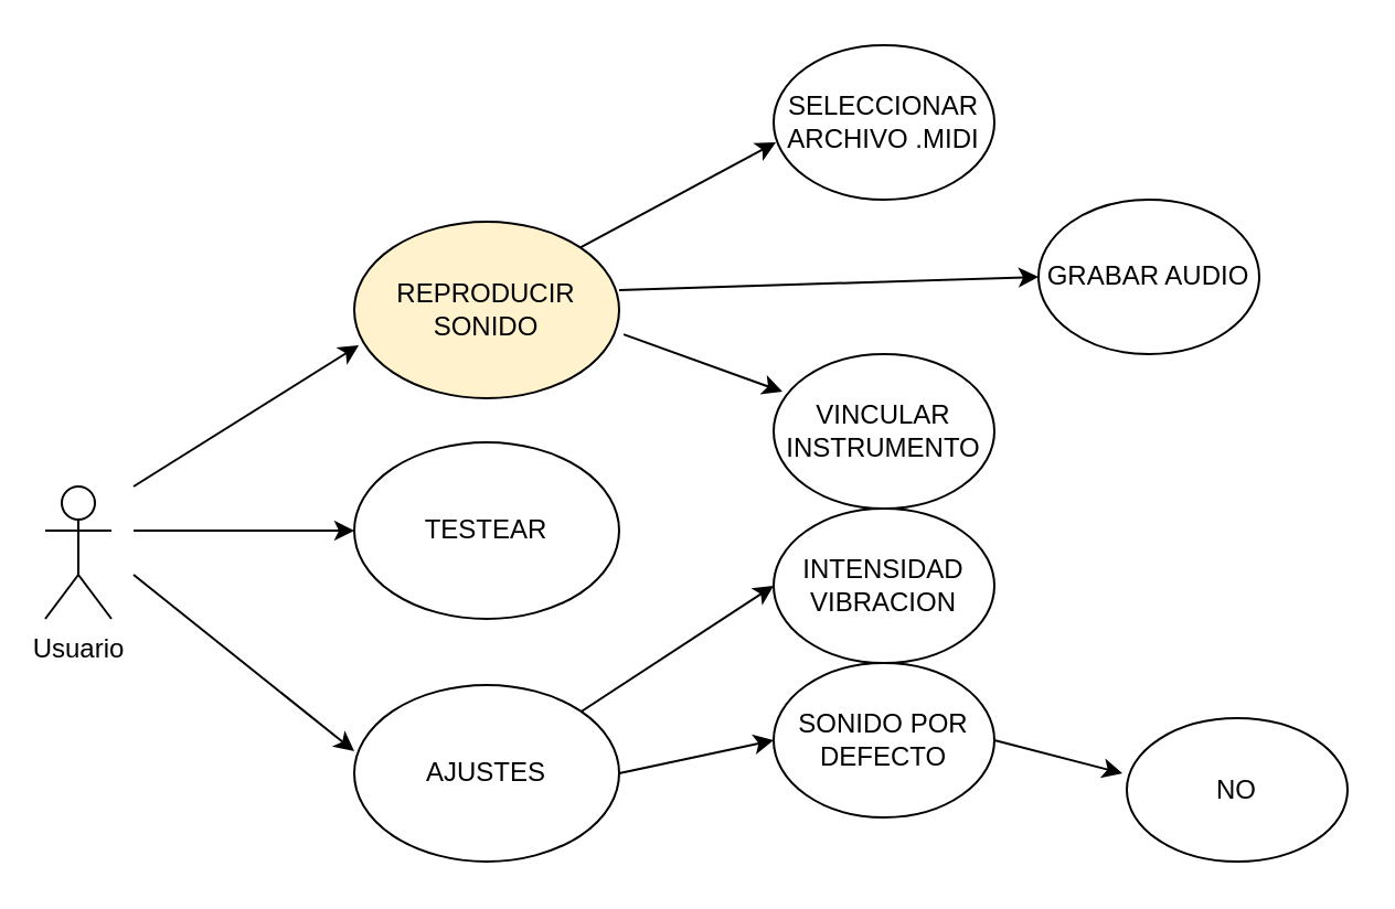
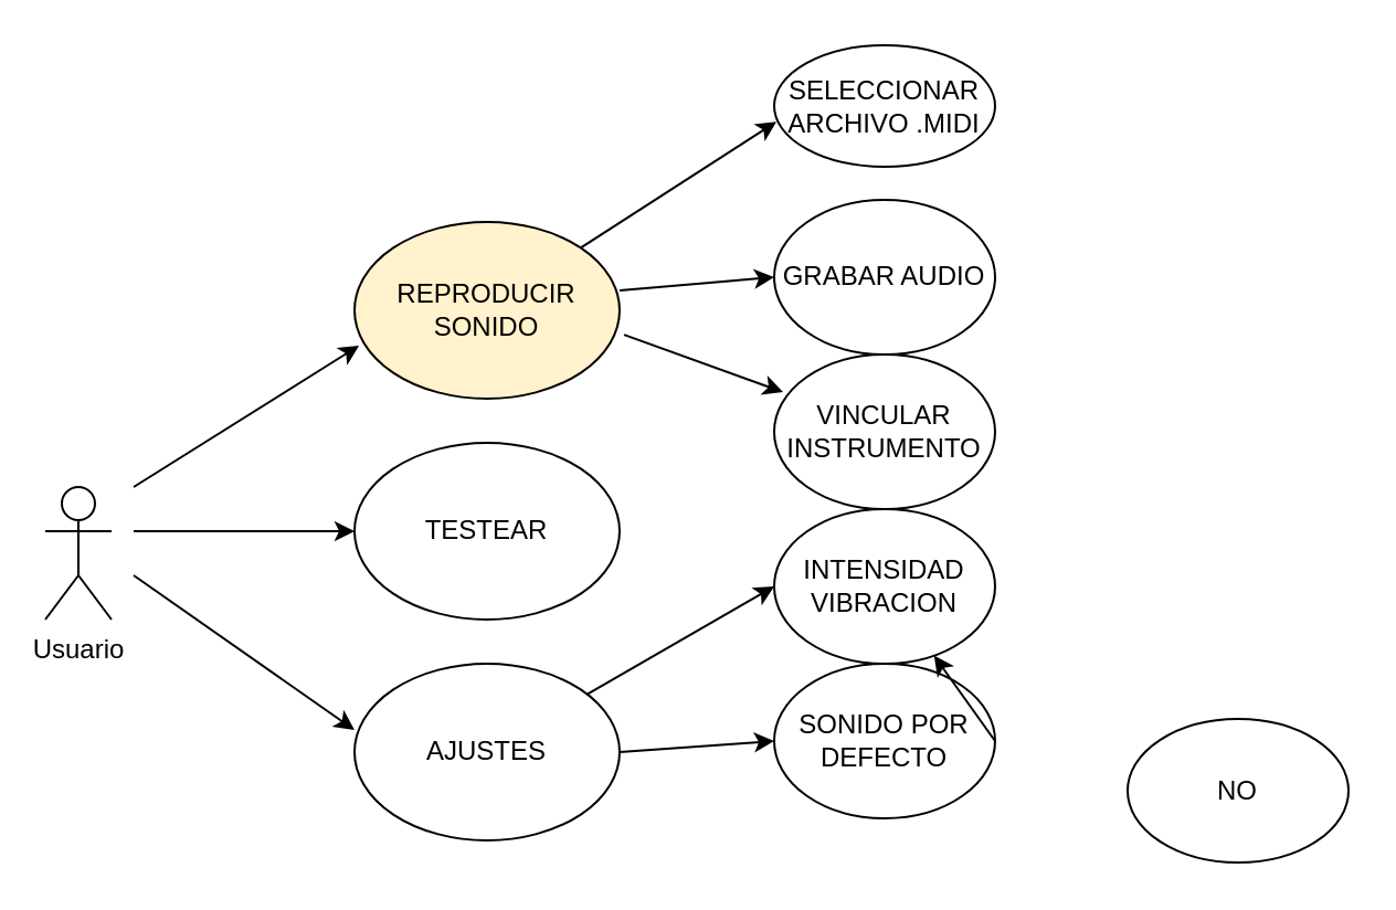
  <mxCell id="0" />
  <mxCell id="1" parent="0" />
  <mxCell id="2" value="Usuario" style="shape=umlActor;verticalLabelPosition=bottom;labelBackgroundColor=#ffffff;verticalAlign=top;html=1;outlineConnect=0;" vertex="1" parent="1"><mxGeometry x="20" y="220" width="30" height="60" as="geometry" /></mxCell>
  <mxCell id="3" value="REPRODUCIR SONIDO" style="ellipse;whiteSpace=wrap;html=1;fillColor=#fff2cc;" vertex="1" parent="1"><mxGeometry x="160" y="100" width="120" height="80" as="geometry" /></mxCell>
  <mxCell id="4" value="TESTEAR" style="ellipse;whiteSpace=wrap;html=1;" vertex="1" parent="1"><mxGeometry x="160" y="200" width="120" height="80" as="geometry" /></mxCell>
- <mxCell id="5" value="AJUSTES" style="ellipse;whiteSpace=wrap;html=1;" vertex="1" parent="1"><mxGeometry x="160" y="310" width="120" height="80" as="geometry" /></mxCell>
- <mxCell id="6" value="SELECCIONAR ARCHIVO .MIDI" style="ellipse;whiteSpace=wrap;html=1;" vertex="1" parent="1"><mxGeometry x="350" y="20" width="100" height="70" as="geometry" /></mxCell>
- <mxCell id="7" value="GRABAR AUDIO" style="ellipse;whiteSpace=wrap;html=1;" vertex="1" parent="1"><mxGeometry x="470" y="90" width="100" height="70" as="geometry" /></mxCell>
+ <mxCell id="5" value="AJUSTES" style="ellipse;whiteSpace=wrap;html=1;" vertex="1" parent="1"><mxGeometry x="160" y="300" width="120" height="80" as="geometry" /></mxCell>
+ <mxCell id="6" value="SELECCIONAR ARCHIVO .MIDI" style="ellipse;whiteSpace=wrap;html=1;" vertex="1" parent="1"><mxGeometry x="350" y="20" width="100" height="55" as="geometry" /></mxCell>
+ <mxCell id="7" value="GRABAR AUDIO" style="ellipse;whiteSpace=wrap;html=1;" vertex="1" parent="1"><mxGeometry x="350" y="90" width="100" height="70" as="geometry" /></mxCell>
  <mxCell id="8" value="VINCULAR INSTRUMENTO" style="ellipse;whiteSpace=wrap;html=1;" vertex="1" parent="1"><mxGeometry x="350" y="160" width="100" height="70" as="geometry" /></mxCell>
  <mxCell id="9" value="INTENSIDAD&lt;br&gt;VIBRACION" style="ellipse;whiteSpace=wrap;html=1;" vertex="1" parent="1"><mxGeometry x="350" y="230" width="100" height="70" as="geometry" /></mxCell>
  <mxCell id="10" value="SONIDO POR DEFECTO" style="ellipse;whiteSpace=wrap;html=1;" vertex="1" parent="1"><mxGeometry x="350" y="300" width="100" height="70" as="geometry" /></mxCell>
  <mxCell id="11" value="NO" style="ellipse;whiteSpace=wrap;html=1;" vertex="1" parent="1"><mxGeometry x="510" y="325" width="100" height="65" as="geometry" /></mxCell>
  <mxCell id="12" value="" style="endArrow=classic;html=1;entryX=0.017;entryY=0.7;entryDx=0;entryDy=0;entryPerimeter=0;" edge="1" parent="1" target="3"><mxGeometry width="50" height="50" relative="1" as="geometry"><mxPoint x="60" y="220" as="sourcePoint" /><mxPoint x="120" y="170" as="targetPoint" /></mxGeometry></mxCell>
  <mxCell id="13" value="" style="endArrow=classic;html=1;entryX=0;entryY=0.5;entryDx=0;entryDy=0;" edge="1" parent="1" target="4"><mxGeometry width="50" height="50" relative="1" as="geometry"><mxPoint x="60" y="240" as="sourcePoint" /><mxPoint x="140" y="220" as="targetPoint" /></mxGeometry></mxCell>
  <mxCell id="14" value="" style="endArrow=classic;html=1;entryX=0;entryY=0.375;entryDx=0;entryDy=0;entryPerimeter=0;" edge="1" parent="1" target="5"><mxGeometry width="50" height="50" relative="1" as="geometry"><mxPoint x="60" y="260" as="sourcePoint" /><mxPoint x="150" y="280" as="targetPoint" /></mxGeometry></mxCell>
  <mxCell id="15" value="" style="endArrow=classic;html=1;entryX=0.01;entryY=0.629;entryDx=0;entryDy=0;entryPerimeter=0;exitX=1;exitY=0;exitDx=0;exitDy=0;" edge="1" parent="1" source="3" target="6"><mxGeometry width="50" height="50" relative="1" as="geometry"><mxPoint x="270" y="110" as="sourcePoint" /><mxPoint x="330" y="60" as="targetPoint" /></mxGeometry></mxCell>
  <mxCell id="16" value="" style="endArrow=classic;html=1;entryX=0;entryY=0.5;entryDx=0;entryDy=0;" edge="1" parent="1" target="7"><mxGeometry width="50" height="50" relative="1" as="geometry"><mxPoint x="280" y="131" as="sourcePoint" /><mxPoint x="340" y="110" as="targetPoint" /></mxGeometry></mxCell>
  <mxCell id="17" value="" style="endArrow=classic;html=1;exitX=1.017;exitY=0.638;exitDx=0;exitDy=0;exitPerimeter=0;entryX=0.04;entryY=0.243;entryDx=0;entryDy=0;entryPerimeter=0;" edge="1" parent="1" source="3" target="8"><mxGeometry width="50" height="50" relative="1" as="geometry"><mxPoint x="290" y="200" as="sourcePoint" /><mxPoint x="340" y="150" as="targetPoint" /></mxGeometry></mxCell>
  <mxCell id="18" value="" style="endArrow=classic;html=1;entryX=0;entryY=0.5;entryDx=0;entryDy=0;" edge="1" parent="1" source="5" target="9"><mxGeometry width="50" height="50" relative="1" as="geometry"><mxPoint x="290" y="330" as="sourcePoint" /><mxPoint x="340" y="280" as="targetPoint" /></mxGeometry></mxCell>
  <mxCell id="19" value="" style="endArrow=classic;html=1;exitX=1;exitY=0.5;exitDx=0;exitDy=0;entryX=0;entryY=0.5;entryDx=0;entryDy=0;" edge="1" parent="1" source="5" target="10"><mxGeometry width="50" height="50" relative="1" as="geometry"><mxPoint x="300" y="370" as="sourcePoint" /><mxPoint x="350" y="320" as="targetPoint" /></mxGeometry></mxCell>
- <mxCell id="20" value="" style="endArrow=classic;html=1;exitX=1;exitY=0.5;exitDx=0;exitDy=0;entryX=-0.02;entryY=0.385;entryDx=0;entryDy=0;entryPerimeter=0;" edge="1" parent="1" source="10" target="11"><mxGeometry width="50" height="50" relative="1" as="geometry"><mxPoint x="460" y="370" as="sourcePoint" /><mxPoint x="510" y="320" as="targetPoint" /></mxGeometry></mxCell>
+ <mxCell id="20" value="" style="endArrow=classic;html=1;exitX=1;exitY=0.5;exitDx=0;exitDy=0;" edge="1" parent="1" source="10" target="9"><mxGeometry width="50" height="50" relative="1" as="geometry"><mxPoint x="460" y="370" as="sourcePoint" /><mxPoint x="510" y="320" as="targetPoint" /></mxGeometry></mxCell>
